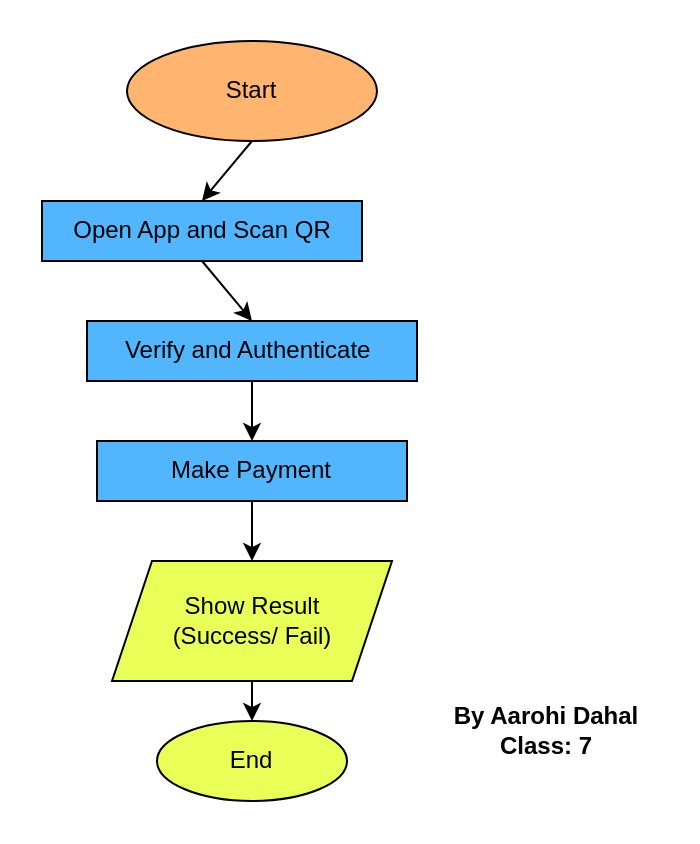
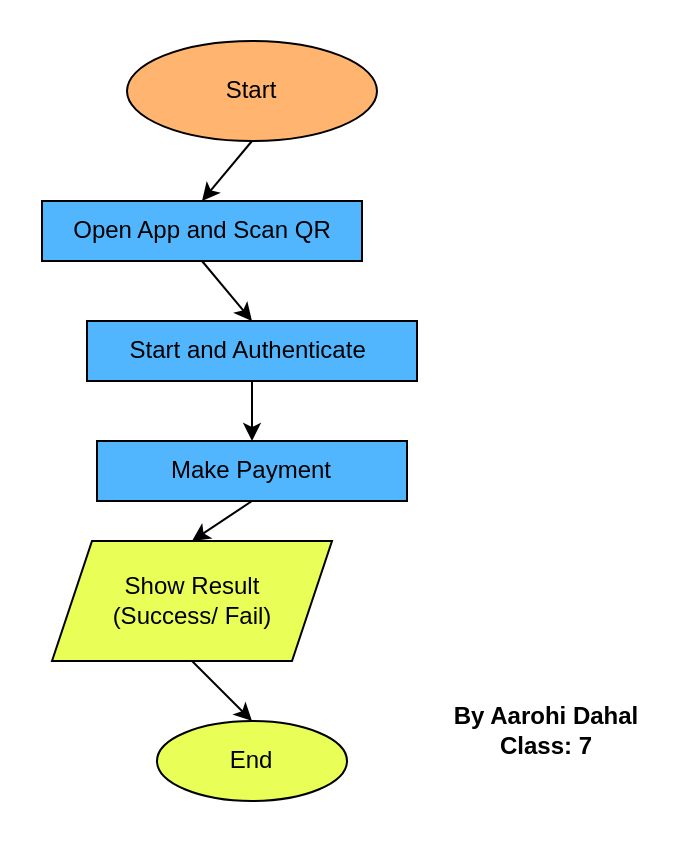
  <mxCell id="0" />
  <mxCell id="1" parent="0" />
  <mxCell id="2" value="Start" style="ellipse;whiteSpace=wrap;html=1;fillColor=#FFB570;" vertex="1" parent="1"><mxGeometry x="63" y="20" width="125" height="50" as="geometry" /></mxCell>
  <mxCell id="3" value="Open App and Scan QR" style="rounded=0;whiteSpace=wrap;html=1;fillColor=#52B6FF;" vertex="1" parent="1"><mxGeometry x="20.5" y="100" width="160" height="30" as="geometry" /></mxCell>
- <mxCell id="4" value="Verify and Authenticate&amp;nbsp;" style="rounded=0;whiteSpace=wrap;html=1;fillColor=#52B6FF;" vertex="1" parent="1"><mxGeometry x="43" y="160" width="165" height="30" as="geometry" /></mxCell>
+ <mxCell id="4" value="Start and Authenticate&amp;nbsp;" style="rounded=0;whiteSpace=wrap;html=1;fillColor=#52B6FF;" vertex="1" parent="1"><mxGeometry x="43" y="160" width="165" height="30" as="geometry" /></mxCell>
  <mxCell id="5" value="Make Payment" style="rounded=0;whiteSpace=wrap;html=1;fillColor=#52B6FF;" vertex="1" parent="1"><mxGeometry x="48" y="220" width="155" height="30" as="geometry" /></mxCell>
- <mxCell id="6" value="Show Result&lt;div&gt;(Success/ Fail)&lt;/div&gt;" style="shape=parallelogram;perimeter=parallelogramPerimeter;whiteSpace=wrap;html=1;fixedSize=1;fillColor=#E9FF58;" vertex="1" parent="1"><mxGeometry x="55.5" y="280" width="140" height="60" as="geometry" /></mxCell>
+ <mxCell id="6" value="Show Result&lt;div&gt;(Success/ Fail)&lt;/div&gt;" style="shape=parallelogram;perimeter=parallelogramPerimeter;whiteSpace=wrap;html=1;fixedSize=1;fillColor=#E9FF58;" vertex="1" parent="1"><mxGeometry x="25.5" y="270" width="140" height="60" as="geometry" /></mxCell>
  <mxCell id="7" value="End" style="ellipse;whiteSpace=wrap;html=1;fillColor=#e9ff58;" vertex="1" parent="1"><mxGeometry x="78" y="360" width="95" height="40" as="geometry" /></mxCell>
  <mxCell id="8" value="" style="endArrow=classic;html=1;rounded=0;entryX=0.5;entryY=0;entryDx=0;entryDy=0;exitX=0.5;exitY=1;exitDx=0;exitDy=0;" edge="1" parent="1" source="2" target="3"><mxGeometry width="50" height="50" relative="1" as="geometry"><mxPoint x="98" y="240" as="sourcePoint" /><mxPoint x="148" y="190" as="targetPoint" /></mxGeometry></mxCell>
  <mxCell id="9" value="" style="endArrow=classic;html=1;rounded=0;entryX=0.5;entryY=0;entryDx=0;entryDy=0;exitX=0.5;exitY=1;exitDx=0;exitDy=0;" edge="1" parent="1" source="3" target="4"><mxGeometry width="50" height="50" relative="1" as="geometry"><mxPoint x="98" y="240" as="sourcePoint" /><mxPoint x="148" y="190" as="targetPoint" /></mxGeometry></mxCell>
  <mxCell id="10" value="" style="endArrow=classic;html=1;rounded=0;entryX=0.5;entryY=0;entryDx=0;entryDy=0;exitX=0.5;exitY=1;exitDx=0;exitDy=0;" edge="1" parent="1" source="4" target="5"><mxGeometry width="50" height="50" relative="1" as="geometry"><mxPoint x="98" y="240" as="sourcePoint" /><mxPoint x="148" y="190" as="targetPoint" /></mxGeometry></mxCell>
  <mxCell id="11" value="" style="endArrow=classic;html=1;rounded=0;entryX=0.5;entryY=0;entryDx=0;entryDy=0;exitX=0.5;exitY=1;exitDx=0;exitDy=0;" edge="1" parent="1" source="5" target="6"><mxGeometry width="50" height="50" relative="1" as="geometry"><mxPoint x="98" y="240" as="sourcePoint" /><mxPoint x="148" y="190" as="targetPoint" /></mxGeometry></mxCell>
  <mxCell id="12" value="" style="endArrow=classic;html=1;rounded=0;entryX=0.5;entryY=0;entryDx=0;entryDy=0;exitX=0.5;exitY=1;exitDx=0;exitDy=0;" edge="1" parent="1" source="6" target="7"><mxGeometry width="50" height="50" relative="1" as="geometry"><mxPoint x="98" y="240" as="sourcePoint" /><mxPoint x="148" y="190" as="targetPoint" /></mxGeometry></mxCell>
  <mxCell id="13" value="&lt;b&gt;By Aarohi Dahal&lt;/b&gt;&lt;div&gt;&lt;b&gt;Class: 7&lt;/b&gt;&lt;/div&gt;" style="text;html=1;align=center;verticalAlign=middle;whiteSpace=wrap;rounded=0;" vertex="1" parent="1"><mxGeometry x="218" y="350" width="110" height="30" as="geometry" /></mxCell>
